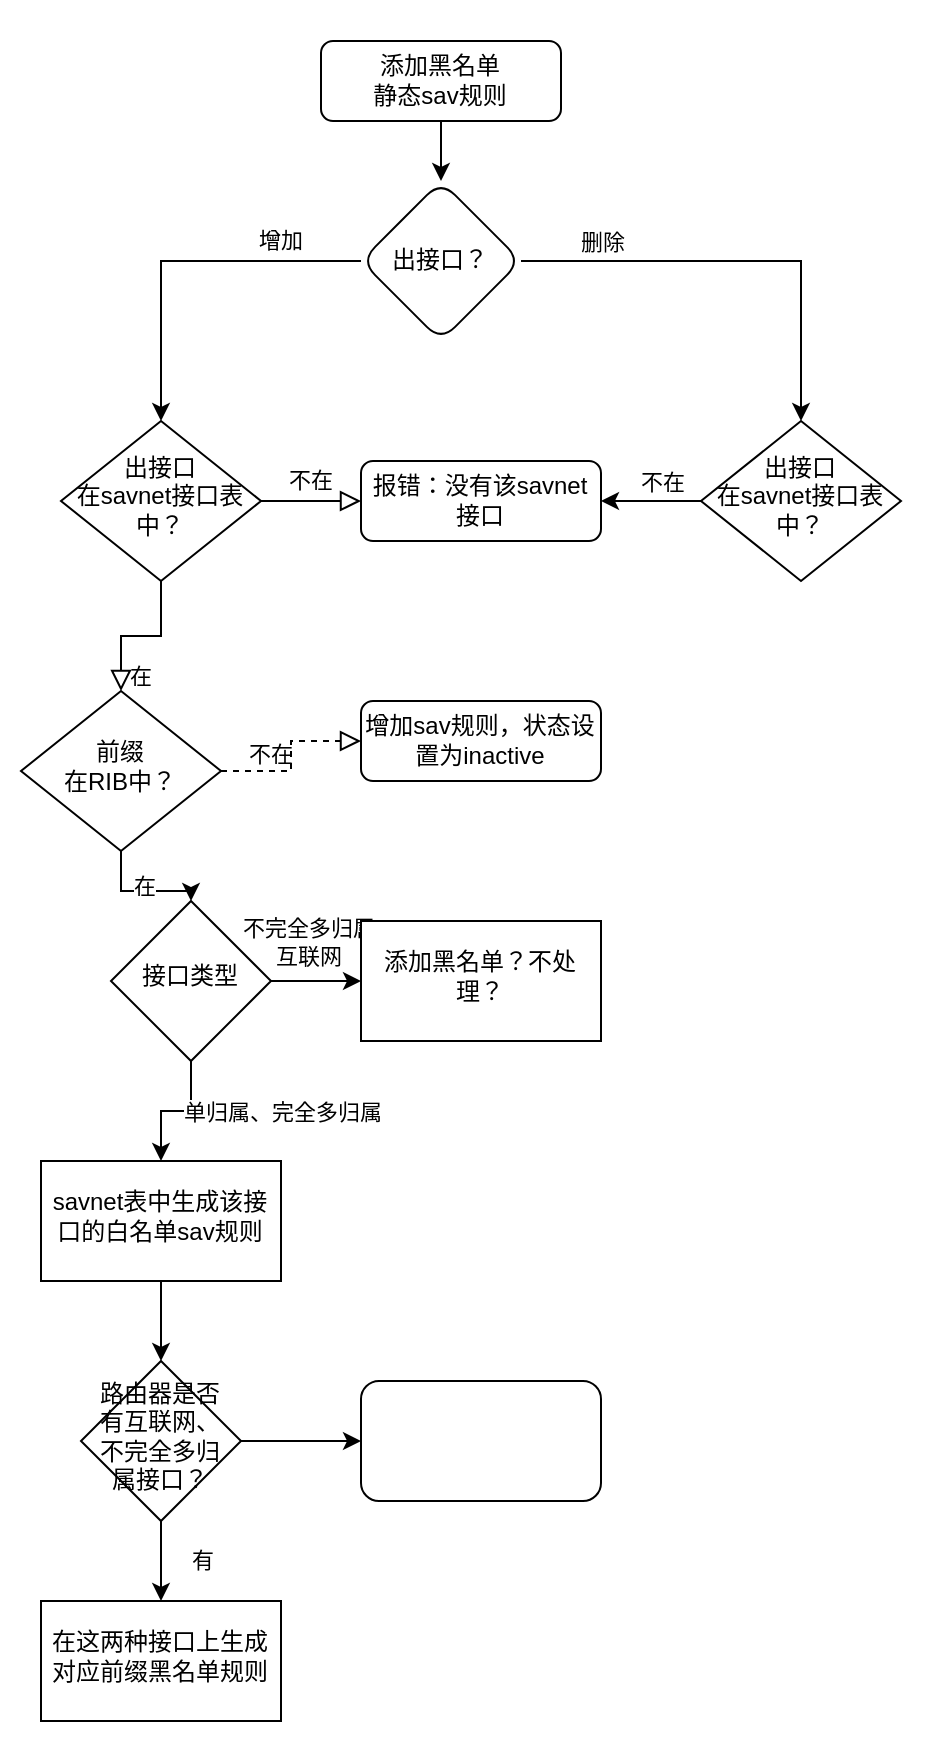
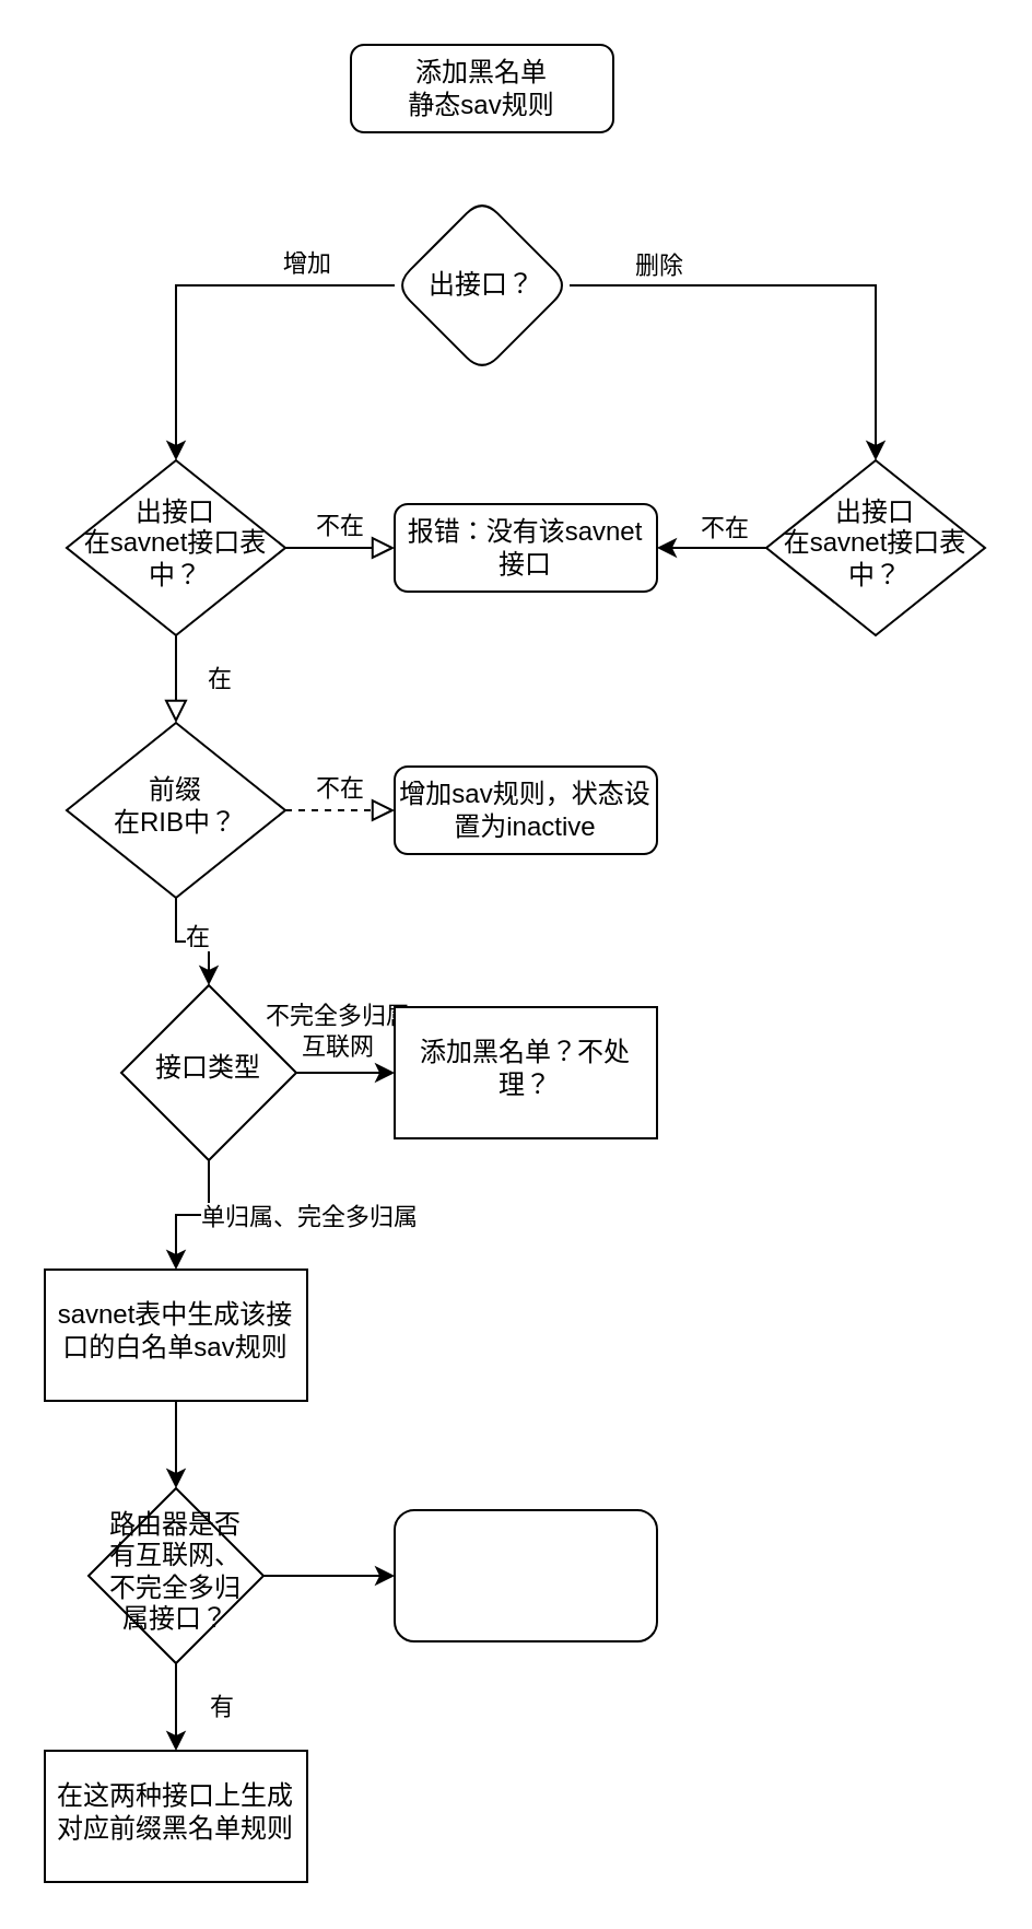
  <mxCell id="0" />
  <mxCell id="1" parent="0" />
- <mxCell id="2" value="" style="edgeStyle=orthogonalEdgeStyle;rounded=0;orthogonalLoop=1;jettySize=auto;html=1;" parent="1" source="3" target="16" edge="1"><mxGeometry relative="1" as="geometry" /></mxCell>
  <mxCell id="3" value="添加黑名单&lt;br&gt;静态sav规则" style="rounded=1;whiteSpace=wrap;html=1;fontSize=12;glass=0;strokeWidth=1;shadow=0;" parent="1" vertex="1"><mxGeometry x="160" y="20" width="120" height="40" as="geometry" /></mxCell>
  <mxCell id="4" value="在" style="rounded=0;html=1;jettySize=auto;orthogonalLoop=1;fontSize=11;endArrow=block;endFill=0;endSize=8;strokeWidth=1;shadow=0;labelBackgroundColor=none;edgeStyle=orthogonalEdgeStyle;" parent="1" source="6" target="11" edge="1"><mxGeometry y="20" relative="1" as="geometry"><mxPoint as="offset" /></mxGeometry></mxCell>
  <mxCell id="5" value="不在" style="edgeStyle=orthogonalEdgeStyle;rounded=0;html=1;jettySize=auto;orthogonalLoop=1;fontSize=11;endArrow=block;endFill=0;endSize=8;strokeWidth=1;shadow=0;labelBackgroundColor=none;" parent="1" source="6" target="7" edge="1"><mxGeometry y="10" relative="1" as="geometry"><mxPoint as="offset" /></mxGeometry></mxCell>
  <mxCell id="6" value="出接口&lt;br&gt;在savnet接口表中？" style="rhombus;whiteSpace=wrap;html=1;shadow=0;fontFamily=Helvetica;fontSize=12;align=center;strokeWidth=1;spacing=6;spacingTop=-4;" parent="1" vertex="1"><mxGeometry x="30" y="210" width="100" height="80" as="geometry" /></mxCell>
  <mxCell id="7" value="报错：没有该savnet接口" style="rounded=1;whiteSpace=wrap;html=1;fontSize=12;glass=0;strokeWidth=1;shadow=0;" parent="1" vertex="1"><mxGeometry x="180" y="230" width="120" height="40" as="geometry" /></mxCell>
  <mxCell id="8" value="不在" style="edgeStyle=orthogonalEdgeStyle;rounded=0;html=1;jettySize=auto;orthogonalLoop=1;fontSize=11;endArrow=block;endFill=0;endSize=8;strokeWidth=1;shadow=0;labelBackgroundColor=none;dashed=1;" parent="1" source="11" target="12" edge="1"><mxGeometry y="10" relative="1" as="geometry"><mxPoint as="offset" /></mxGeometry></mxCell>
  <mxCell id="9" value="" style="edgeStyle=orthogonalEdgeStyle;rounded=0;orthogonalLoop=1;jettySize=auto;html=1;" edge="1" parent="1" source="11" target="24"><mxGeometry relative="1" as="geometry" /></mxCell>
  <mxCell id="10" value="在" style="edgeLabel;html=1;align=center;verticalAlign=middle;resizable=0;points=[];" vertex="1" connectable="0" parent="9"><mxGeometry x="-0.192" y="3" relative="1" as="geometry"><mxPoint x="7" as="offset" /></mxGeometry></mxCell>
- <mxCell id="11" value="前缀&lt;br&gt;在RIB中？" style="rhombus;whiteSpace=wrap;html=1;shadow=0;fontFamily=Helvetica;fontSize=12;align=center;strokeWidth=1;spacing=6;spacingTop=-4;" parent="1" vertex="1"><mxGeometry x="10" y="345" width="100" height="80" as="geometry" /></mxCell>
+ <mxCell id="11" value="前缀&lt;br&gt;在RIB中？" style="rhombus;whiteSpace=wrap;html=1;shadow=0;fontFamily=Helvetica;fontSize=12;align=center;strokeWidth=1;spacing=6;spacingTop=-4;" parent="1" vertex="1"><mxGeometry x="30" y="330" width="100" height="80" as="geometry" /></mxCell>
  <mxCell id="12" value="增加sav规则，状态设置为inactive" style="rounded=1;whiteSpace=wrap;html=1;fontSize=12;glass=0;strokeWidth=1;shadow=0;" parent="1" vertex="1"><mxGeometry x="180" y="350" width="120" height="40" as="geometry" /></mxCell>
  <mxCell id="13" value="增加" style="edgeStyle=orthogonalEdgeStyle;rounded=0;orthogonalLoop=1;jettySize=auto;html=1;entryX=0.5;entryY=0;entryDx=0;entryDy=0;" parent="1" source="16" target="6" edge="1"><mxGeometry x="-0.556" y="-10" relative="1" as="geometry"><mxPoint as="offset" /></mxGeometry></mxCell>
  <mxCell id="14" value="" style="edgeStyle=orthogonalEdgeStyle;rounded=0;orthogonalLoop=1;jettySize=auto;html=1;entryX=0.5;entryY=0;entryDx=0;entryDy=0;" parent="1" source="16" target="19" edge="1"><mxGeometry relative="1" as="geometry"><mxPoint x="460.029" y="210" as="targetPoint" /></mxGeometry></mxCell>
  <mxCell id="15" value="删除" style="edgeLabel;html=1;align=center;verticalAlign=middle;resizable=0;points=[];" parent="14" vertex="1" connectable="0"><mxGeometry x="-0.04" y="1" relative="1" as="geometry"><mxPoint x="-66" y="-9" as="offset" /></mxGeometry></mxCell>
  <mxCell id="16" value="出接口？" style="rhombus;whiteSpace=wrap;html=1;rounded=1;glass=0;strokeWidth=1;shadow=0;" parent="1" vertex="1"><mxGeometry x="180" y="90" width="80" height="80" as="geometry" /></mxCell>
  <mxCell id="17" value="" style="edgeStyle=orthogonalEdgeStyle;rounded=0;orthogonalLoop=1;jettySize=auto;html=1;" parent="1" source="19" target="7" edge="1"><mxGeometry relative="1" as="geometry" /></mxCell>
  <mxCell id="18" value="不在" style="edgeLabel;html=1;align=center;verticalAlign=middle;resizable=0;points=[];" vertex="1" connectable="0" parent="17"><mxGeometry x="-0.32" y="1" relative="1" as="geometry"><mxPoint x="-3" y="-11" as="offset" /></mxGeometry></mxCell>
  <mxCell id="19" value="出接口&lt;br&gt;在savnet接口表中？" style="rhombus;whiteSpace=wrap;html=1;shadow=0;fontFamily=Helvetica;fontSize=12;align=center;strokeWidth=1;spacing=6;spacingTop=-4;" parent="1" vertex="1"><mxGeometry x="350" y="210" width="100" height="80" as="geometry" /></mxCell>
  <mxCell id="20" value="" style="edgeStyle=orthogonalEdgeStyle;rounded=0;orthogonalLoop=1;jettySize=auto;html=1;" edge="1" parent="1" source="24" target="25"><mxGeometry relative="1" as="geometry" /></mxCell>
  <mxCell id="21" value="不完全多归属&lt;br&gt;互联网" style="edgeLabel;html=1;align=center;verticalAlign=middle;resizable=0;points=[];" vertex="1" connectable="0" parent="20"><mxGeometry x="-0.2" relative="1" as="geometry"><mxPoint y="-20" as="offset" /></mxGeometry></mxCell>
  <mxCell id="22" value="" style="edgeStyle=orthogonalEdgeStyle;rounded=0;orthogonalLoop=1;jettySize=auto;html=1;" edge="1" parent="1" source="24" target="27"><mxGeometry relative="1" as="geometry" /></mxCell>
  <mxCell id="23" value="单归属、完全多归属" style="edgeLabel;html=1;align=center;verticalAlign=middle;resizable=0;points=[];" vertex="1" connectable="0" parent="22"><mxGeometry x="-0.071" relative="1" as="geometry"><mxPoint x="50" as="offset" /></mxGeometry></mxCell>
  <mxCell id="24" value="接口类型" style="rhombus;whiteSpace=wrap;html=1;shadow=0;strokeWidth=1;spacing=6;spacingTop=-4;" vertex="1" parent="1"><mxGeometry x="55" y="450" width="80" height="80" as="geometry" /></mxCell>
  <mxCell id="25" value="添加黑名单？不处理？" style="whiteSpace=wrap;html=1;shadow=0;strokeWidth=1;spacing=6;spacingTop=-4;" vertex="1" parent="1"><mxGeometry x="180" y="460" width="120" height="60" as="geometry" /></mxCell>
  <mxCell id="26" value="" style="edgeStyle=orthogonalEdgeStyle;rounded=0;orthogonalLoop=1;jettySize=auto;html=1;" edge="1" parent="1" source="27" target="31"><mxGeometry relative="1" as="geometry" /></mxCell>
  <mxCell id="27" value="savnet表中生成该接口的白名单sav规则" style="whiteSpace=wrap;html=1;shadow=0;strokeWidth=1;spacing=6;spacingTop=-4;" vertex="1" parent="1"><mxGeometry x="20" y="580" width="120" height="60" as="geometry" /></mxCell>
  <mxCell id="28" value="" style="edgeStyle=orthogonalEdgeStyle;rounded=0;orthogonalLoop=1;jettySize=auto;html=1;" edge="1" parent="1" source="31" target="32"><mxGeometry relative="1" as="geometry" /></mxCell>
  <mxCell id="29" value="有" style="edgeLabel;html=1;align=center;verticalAlign=middle;resizable=0;points=[];" vertex="1" connectable="0" parent="28"><mxGeometry x="-0.047" y="-1" relative="1" as="geometry"><mxPoint x="21" as="offset" /></mxGeometry></mxCell>
  <mxCell id="30" value="" style="edgeStyle=orthogonalEdgeStyle;rounded=0;orthogonalLoop=1;jettySize=auto;html=1;" edge="1" parent="1" source="31" target="33"><mxGeometry relative="1" as="geometry" /></mxCell>
  <mxCell id="31" value="路由器是否有互联网、不完全多归属接口？" style="rhombus;whiteSpace=wrap;html=1;shadow=0;strokeWidth=1;spacing=6;spacingTop=-4;" vertex="1" parent="1"><mxGeometry x="40" y="680" width="80" height="80" as="geometry" /></mxCell>
  <mxCell id="32" value="在这两种接口上生成对应前缀黑名单规则" style="whiteSpace=wrap;html=1;shadow=0;strokeWidth=1;spacing=6;spacingTop=-4;" vertex="1" parent="1"><mxGeometry x="20" y="800" width="120" height="60" as="geometry" /></mxCell>
  <mxCell id="33" value="" style="rounded=1;whiteSpace=wrap;html=1;shadow=0;strokeWidth=1;spacing=6;spacingTop=-4;" vertex="1" parent="1"><mxGeometry x="180" y="690" width="120" height="60" as="geometry" /></mxCell>
